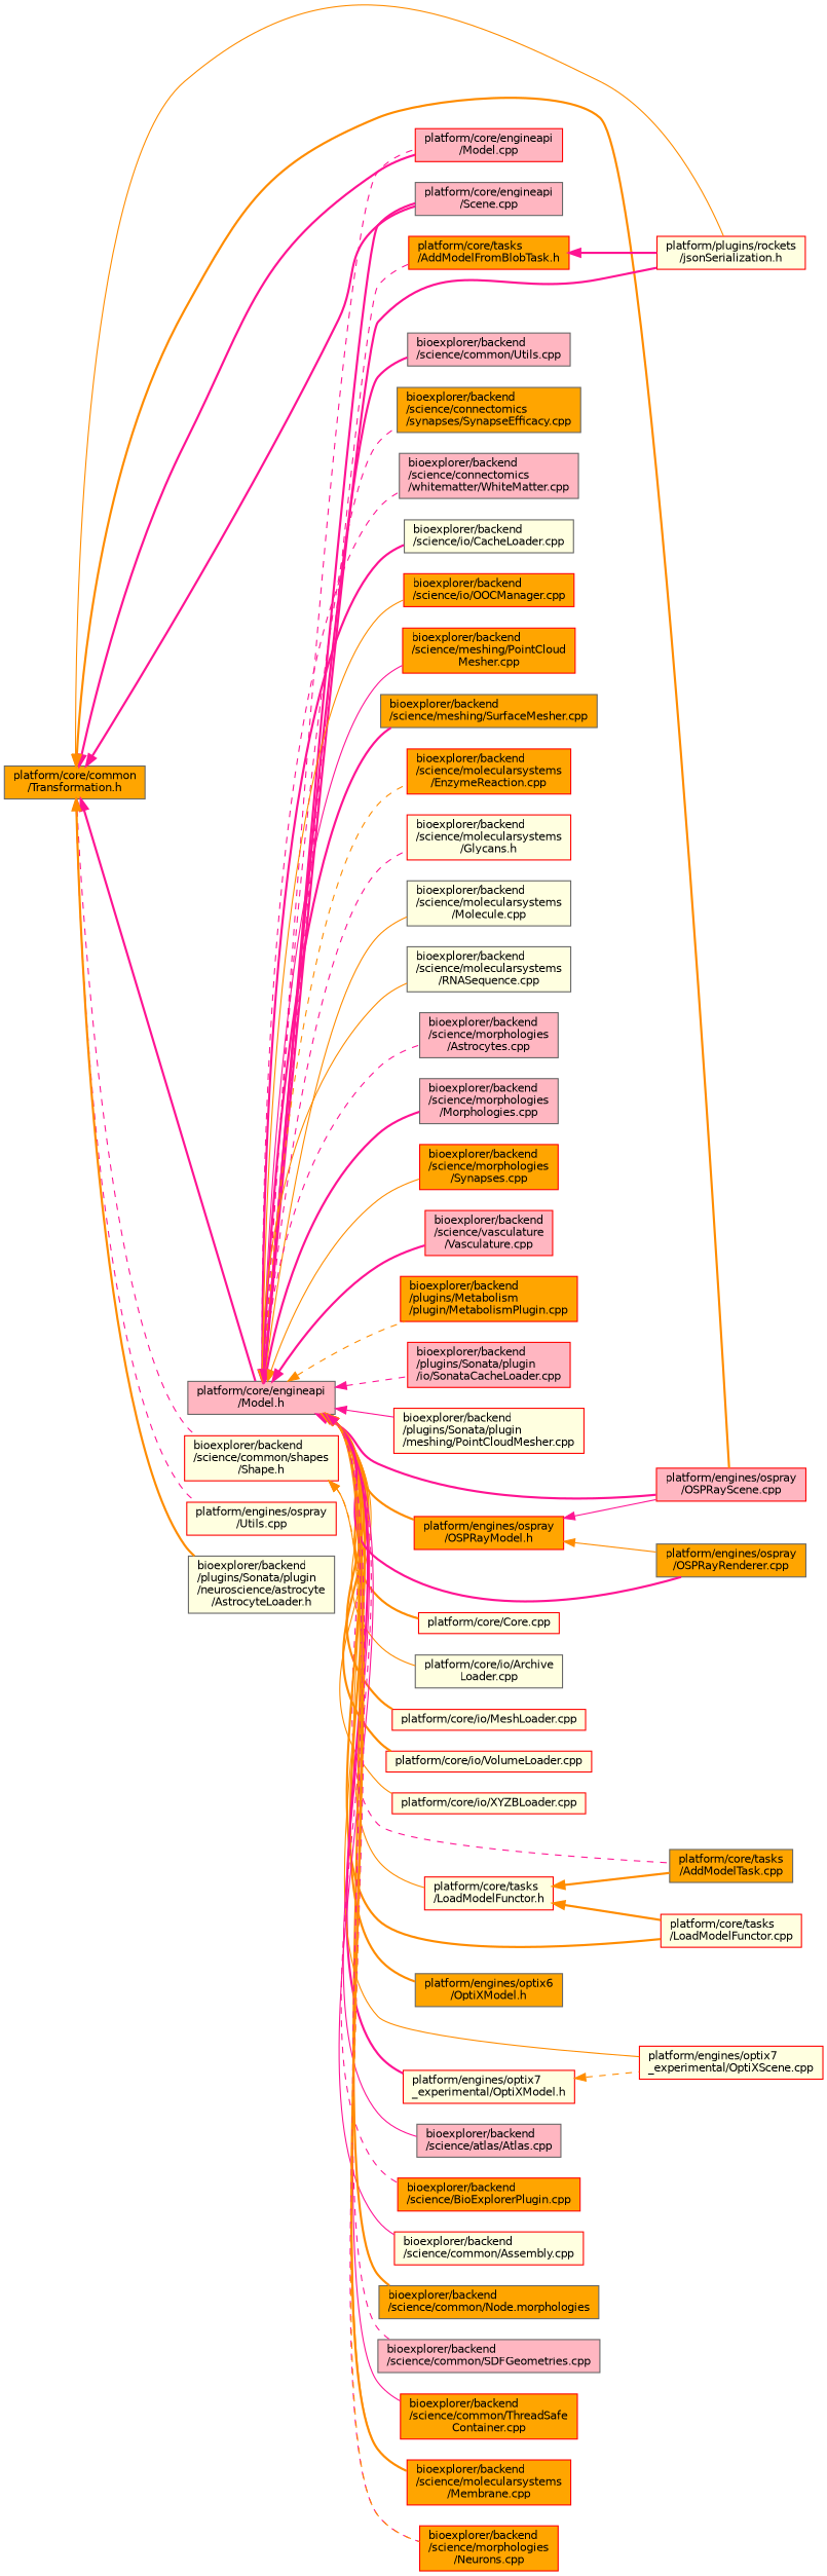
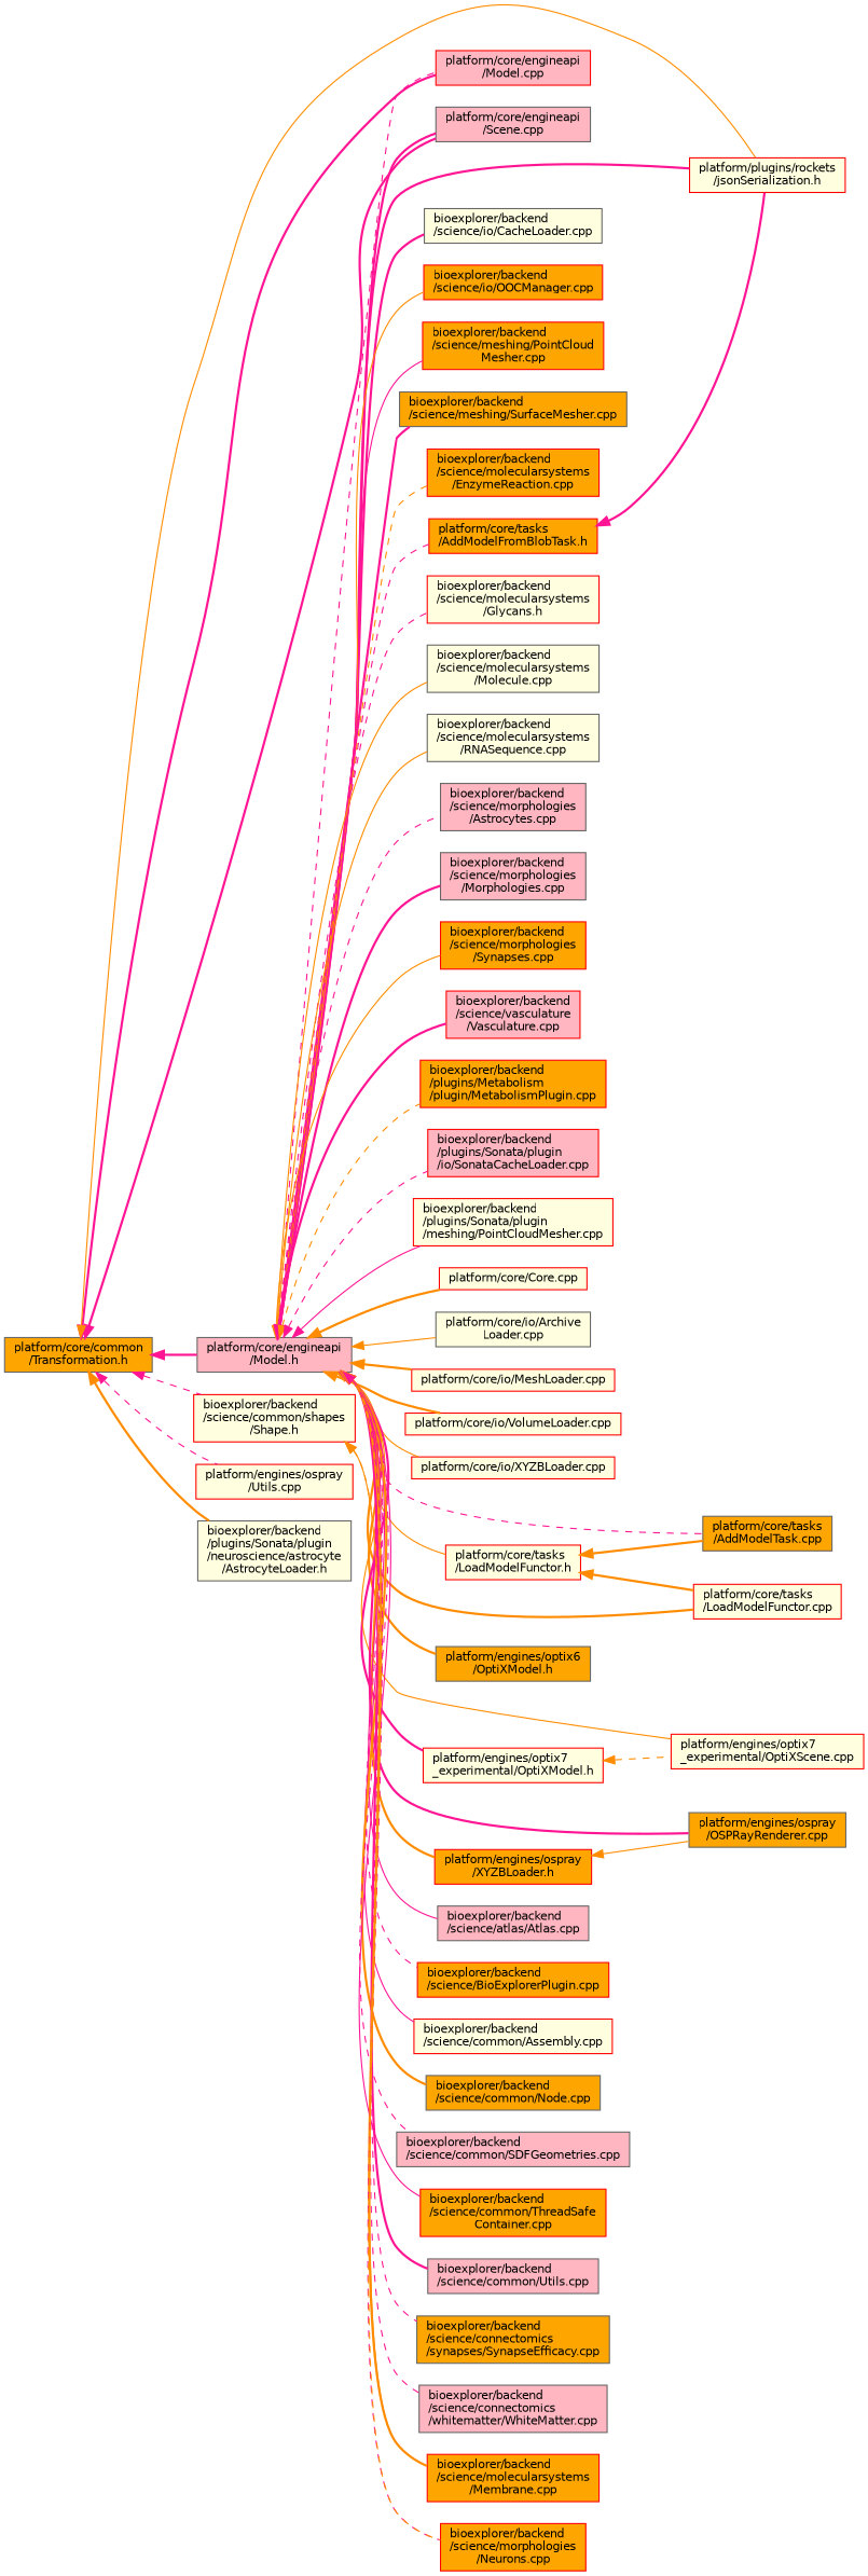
  digraph {
    rankdir=LR
    node [color=red fillcolor=lightyellow fontname=Helvetica fontsize=10 shape=record style=filled]
    edge [color=deeppink dir=back fontname=Helvetica fontsize=10 labelfontname=Helvetica labelfontsize=10 style=bold]
    n1 [color=gray40 fillcolor=orange fontcolor=black height=0.2 label="platform/core/common\l/Transformation.h" width=0.4]
    n2 [fillcolor=lightpink height=0.2 label="platform/core/engineapi\l/Model.cpp" width=0.4]
    n3 [color=gray40 fillcolor=lightpink height=0.2 label="platform/core/engineapi\l/Model.h" width=0.4]
    n4 [color=gray40 fillcolor=lightpink height=0.2 label="platform/core/engineapi\l/Scene.cpp" width=0.4]
    n5 [height=0.2 label="platform/plugins/rockets\l/jsonSerialization.h" width=0.4]
-   n6 [fillcolor=lightpink height=0.2 label="platform/engines/ospray\l/OSPRayScene.cpp" width=0.4]
    n7 [height=0.2 label="platform/engines/ospray\l/Utils.cpp" width=0.4]
    n8 [height=0.2 label="bioexplorer/backend\l/science/common/shapes\l/Shape.h" width=0.4]
    n9 [color=gray40 height=0.2 label="bioexplorer/backend\l/plugins/Sonata/plugin\l/neuroscience/astrocyte\l/AstrocyteLoader.h" width=0.4]
    n10 [height=0.2 label="platform/core/Core.cpp" width=0.4]
    n11 [color=gray40 height=0.2 label="platform/core/io/Archive\lLoader.cpp" width=0.4]
    n12 [height=0.2 label="platform/core/io/MeshLoader.cpp" width=0.4]
    n13 [height=0.2 label="platform/core/io/VolumeLoader.cpp" width=0.4]
    n14 [height=0.2 label="platform/core/io/XYZBLoader.cpp" width=0.4]
    n15 [fillcolor=orange height=0.2 label="platform/core/tasks\l/AddModelFromBlobTask.h" width=0.4]
    n16 [color=gray40 fillcolor=orange height=0.2 label="platform/core/tasks\l/AddModelTask.cpp" width=0.4]
    n17 [height=0.2 label="platform/core/tasks\l/LoadModelFunctor.cpp" width=0.4]
    n18 [height=0.2 label="platform/core/tasks\l/LoadModelFunctor.h" width=0.4]
    n19 [color=gray40 fillcolor=orange height=0.2 label="platform/engines/optix6\l/OptiXModel.h" width=0.4]
    n20 [height=0.2 label="platform/engines/optix7\l_experimental/OptiXModel.h" width=0.4]
    n21 [height=0.2 label="platform/engines/optix7\l_experimental/OptiXScene.cpp" width=0.4]
-   n22 [fillcolor=orange height=0.2 label="platform/engines/ospray\l/OSPRayModel.h" width=0.4]
+   n22 [fillcolor=orange height=0.2 label="platform/engines/ospray\l/XYZBLoader.h" width=0.4]
    n23 [color=gray40 fillcolor=orange height=0.2 label="platform/engines/ospray\l/OSPRayRenderer.cpp" width=0.4]
    n24 [color=gray40 fillcolor=lightpink height=0.2 label="bioexplorer/backend\l/science/atlas/Atlas.cpp" width=0.4]
    n25 [fillcolor=orange height=0.2 label="bioexplorer/backend\l/science/BioExplorerPlugin.cpp" width=0.4]
    n26 [height=0.2 label="bioexplorer/backend\l/science/common/Assembly.cpp" width=0.4]
-   n27 [color=gray40 fillcolor=orange height=0.2 label="bioexplorer/backend\l/science/common/Node.morphologies" width=0.4]
+   n27 [color=gray40 fillcolor=orange height=0.2 label="bioexplorer/backend\l/science/common/Node.cpp" width=0.4]
    n28 [color=gray40 fillcolor=lightpink height=0.2 label="bioexplorer/backend\l/science/common/SDFGeometries.cpp" width=0.4]
    n29 [fillcolor=orange height=0.2 label="bioexplorer/backend\l/science/common/ThreadSafe\lContainer.cpp" width=0.4]
    n30 [color=gray40 fillcolor=lightpink height=0.2 label="bioexplorer/backend\l/science/common/Utils.cpp" width=0.4]
    n31 [color=gray40 fillcolor=orange height=0.2 label="bioexplorer/backend\l/science/connectomics\l/synapses/SynapseEfficacy.cpp" width=0.4]
    n32 [color=gray40 fillcolor=lightpink height=0.2 label="bioexplorer/backend\l/science/connectomics\l/whitematter/WhiteMatter.cpp" width=0.4]
    n33 [color=gray40 height=0.2 label="bioexplorer/backend\l/science/io/CacheLoader.cpp" width=0.4]
    n34 [fillcolor=orange height=0.2 label="bioexplorer/backend\l/science/io/OOCManager.cpp" width=0.4]
    n35 [fillcolor=orange height=0.2 label="bioexplorer/backend\l/science/meshing/PointCloud\lMesher.cpp" width=0.4]
    n36 [color=gray40 fillcolor=orange height=0.2 label="bioexplorer/backend\l/science/meshing/SurfaceMesher.cpp" width=0.4]
    n37 [fillcolor=orange height=0.2 label="bioexplorer/backend\l/science/molecularsystems\l/EnzymeReaction.cpp" width=0.4]
    n38 [height=0.2 label="bioexplorer/backend\l/science/molecularsystems\l/Glycans.h" width=0.4]
    n39 [fillcolor=orange height=0.2 label="bioexplorer/backend\l/science/molecularsystems\l/Membrane.cpp" width=0.4]
    n40 [color=gray40 height=0.2 label="bioexplorer/backend\l/science/molecularsystems\l/Molecule.cpp" width=0.4]
    n41 [color=gray40 height=0.2 label="bioexplorer/backend\l/science/molecularsystems\l/RNASequence.cpp" width=0.4]
    n42 [color=gray40 fillcolor=lightpink height=0.2 label="bioexplorer/backend\l/science/morphologies\l/Astrocytes.cpp" width=0.4]
    n43 [color=gray40 fillcolor=lightpink height=0.2 label="bioexplorer/backend\l/science/morphologies\l/Morphologies.cpp" width=0.4]
    n44 [fillcolor=orange height=0.2 label="bioexplorer/backend\l/science/morphologies\l/Neurons.cpp" width=0.4]
    n45 [fillcolor=orange height=0.2 label="bioexplorer/backend\l/science/morphologies\l/Synapses.cpp" width=0.4]
    n46 [fillcolor=lightpink height=0.2 label="bioexplorer/backend\l/science/vasculature\l/Vasculature.cpp" width=0.4]
    n47 [fillcolor=orange height=0.2 label="bioexplorer/backend\l/plugins/Metabolism\l/plugin/MetabolismPlugin.cpp" width=0.4]
    n48 [fillcolor=lightpink height=0.2 label="bioexplorer/backend\l/plugins/Sonata/plugin\l/io/SonataCacheLoader.cpp" width=0.4]
    n49 [height=0.2 label="bioexplorer/backend\l/plugins/Sonata/plugin\l/meshing/PointCloudMesher.cpp" width=0.4]
    n1 -> n2
    n1 -> n3
    n1 -> n4
    n1 -> n5 [color=darkorange style=solid]
-   n1 -> n6 [color=darkorange]
    n1 -> n7 [style=dashed]
    n1 -> n8 [style=dashed]
    n1 -> n9 [color=darkorange]
    n3 -> n2 [style=dashed]
    n3 -> n4
    n3 -> n5
-   n3 -> n6
    n3 -> n10 [color=darkorange]
    n3 -> n11 [color=darkorange style=solid]
    n3 -> n12 [color=darkorange]
    n3 -> n13 [color=darkorange]
    n3 -> n14 [color=darkorange style=solid]
    n3 -> n15 [style=dashed]
    n3 -> n16 [style=dashed]
    n3 -> n17 [color=darkorange]
    n3 -> n18 [color=darkorange style=solid]
    n3 -> n19 [color=darkorange]
    n3 -> n20
    n3 -> n21 [color=darkorange style=solid]
    n3 -> n22 [color=darkorange]
    n3 -> n23
    n3 -> n24 [style=solid]
    n3 -> n25 [style=dashed]
    n3 -> n26 [style=solid]
    n3 -> n27 [color=darkorange]
    n3 -> n28 [style=dashed]
    n3 -> n29 [style=solid]
    n3 -> n30
    n3 -> n31 [style=dashed]
    n3 -> n32 [style=dashed]
    n3 -> n33
    n3 -> n34 [color=darkorange style=solid]
    n3 -> n35 [style=solid]
    n3 -> n36
    n3 -> n37 [color=darkorange style=dashed]
    n3 -> n38 [style=dashed]
    n3 -> n39 [color=darkorange]
    n3 -> n40 [color=darkorange style=solid]
    n3 -> n41 [color=darkorange style=solid]
    n3 -> n42 [style=dashed]
    n3 -> n43
    n3 -> n44 [style=dashed]
    n3 -> n45 [color=darkorange style=solid]
    n3 -> n46
    n3 -> n47 [color=darkorange style=dashed]
    n3 -> n48 [style=dashed]
    n3 -> n49 [style=solid]
    n8 -> n39 [color=darkorange style=solid]
    n8 -> n44 [color=darkorange style=dashed]
    n15 -> n5
    n18 -> n16 [color=darkorange]
    n18 -> n17 [color=darkorange]
    n20 -> n21 [color=darkorange style=dashed]
-   n22 -> n6 [style=solid]
    n22 -> n23 [color=darkorange style=solid]
  }
